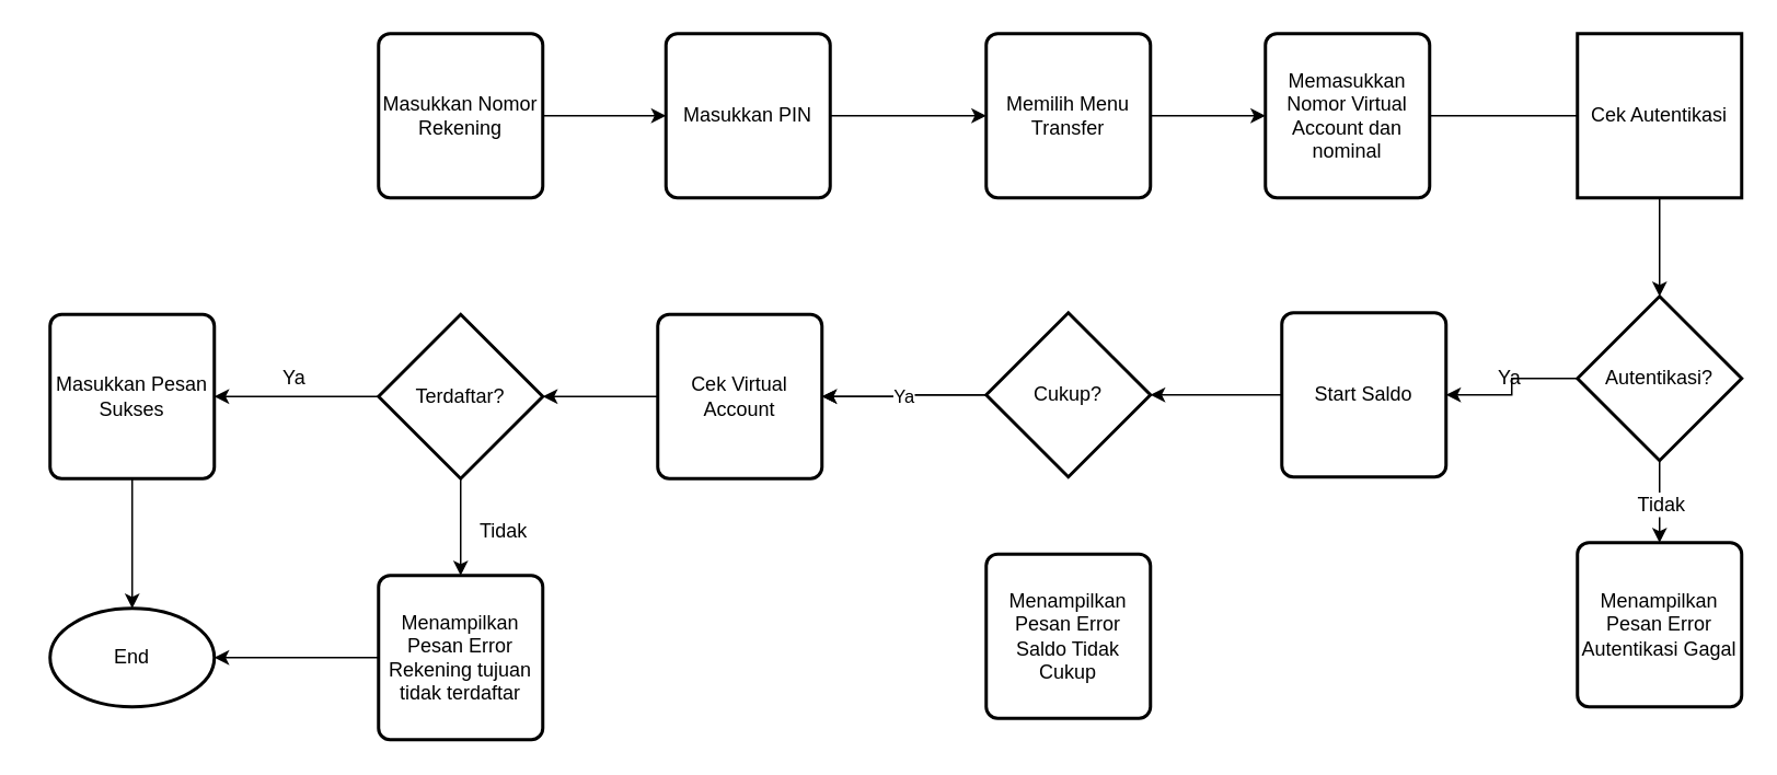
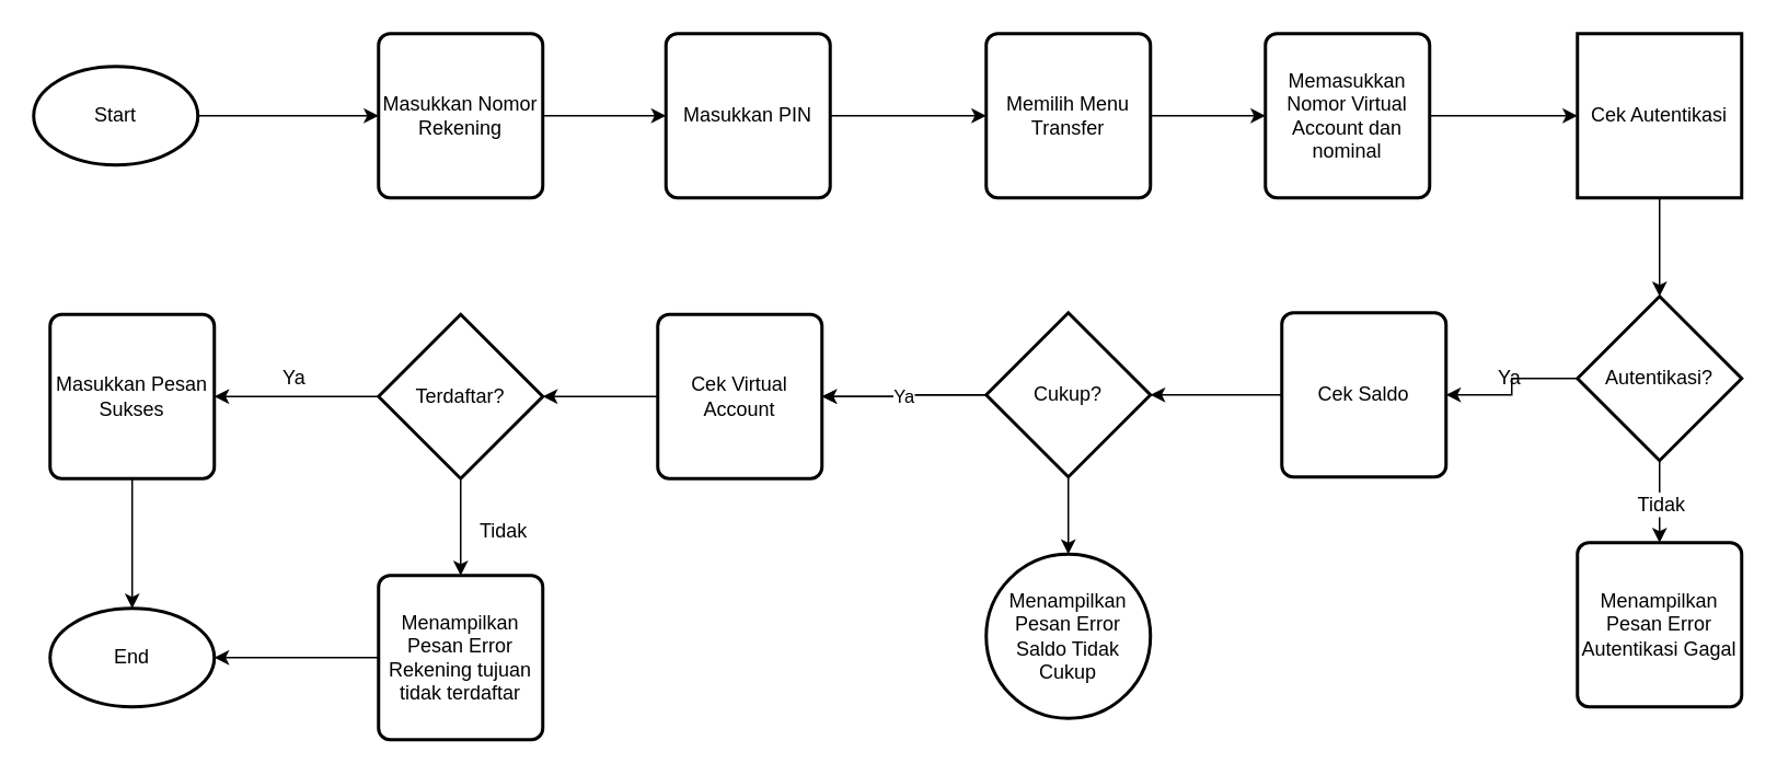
  <mxCell id="0" />
  <mxCell id="1" parent="0" />
+ <mxCell id="2" value="" style="edgeStyle=orthogonalEdgeStyle;rounded=0;orthogonalLoop=1;jettySize=auto;html=1;" edge="1" parent="1" source="3" target="5"><mxGeometry relative="1" as="geometry" /></mxCell>
+ <mxCell id="3" value="Start" style="strokeWidth=2;html=1;shape=mxgraph.flowchart.start_1;whiteSpace=wrap;" vertex="1" parent="1"><mxGeometry x="20" y="40" width="100" height="60" as="geometry" /></mxCell>
  <mxCell id="4" value="" style="edgeStyle=orthogonalEdgeStyle;rounded=0;orthogonalLoop=1;jettySize=auto;html=1;" edge="1" parent="1" source="5" target="7"><mxGeometry relative="1" as="geometry" /></mxCell>
  <mxCell id="5" value="Masukkan Nomor Rekening" style="rounded=1;whiteSpace=wrap;html=1;absoluteArcSize=1;arcSize=14;strokeWidth=2;" vertex="1" parent="1"><mxGeometry x="230" y="20" width="100" height="100" as="geometry" /></mxCell>
  <mxCell id="6" value="" style="edgeStyle=orthogonalEdgeStyle;rounded=0;orthogonalLoop=1;jettySize=auto;html=1;" edge="1" parent="1" source="7" target="9"><mxGeometry relative="1" as="geometry" /></mxCell>
  <mxCell id="7" value="Masukkan PIN" style="rounded=1;whiteSpace=wrap;html=1;absoluteArcSize=1;arcSize=14;strokeWidth=2;" vertex="1" parent="1"><mxGeometry x="405" y="20" width="100" height="100" as="geometry" /></mxCell>
  <mxCell id="8" value="" style="edgeStyle=orthogonalEdgeStyle;rounded=0;orthogonalLoop=1;jettySize=auto;html=1;" edge="1" parent="1" source="9" target="11"><mxGeometry relative="1" as="geometry" /></mxCell>
  <mxCell id="9" value="Memilih Menu Transfer" style="rounded=1;whiteSpace=wrap;html=1;absoluteArcSize=1;arcSize=14;strokeWidth=2;" vertex="1" parent="1"><mxGeometry x="600" y="20" width="100" height="100" as="geometry" /></mxCell>
- <mxCell id="10" style="edgeStyle=orthogonalEdgeStyle;rounded=0;orthogonalLoop=1;jettySize=auto;html=1;entryX=0;entryY=0.5;entryDx=0;entryDy=0;endArrow=none;" edge="1" parent="1" source="11" target="13"><mxGeometry relative="1" as="geometry" /></mxCell>
+ <mxCell id="10" style="edgeStyle=orthogonalEdgeStyle;rounded=0;orthogonalLoop=1;jettySize=auto;html=1;entryX=0;entryY=0.5;entryDx=0;entryDy=0;" edge="1" parent="1" source="11" target="13"><mxGeometry relative="1" as="geometry" /></mxCell>
  <mxCell id="11" value="Memasukkan Nomor Virtual Account dan nominal" style="rounded=1;whiteSpace=wrap;html=1;absoluteArcSize=1;arcSize=14;strokeWidth=2;" vertex="1" parent="1"><mxGeometry x="770" y="20" width="100" height="100" as="geometry" /></mxCell>
  <mxCell id="12" style="edgeStyle=orthogonalEdgeStyle;rounded=0;orthogonalLoop=1;jettySize=auto;html=1;" edge="1" parent="1" source="13" target="17"><mxGeometry relative="1" as="geometry" /></mxCell>
  <mxCell id="13" value="Cek Autentikasi" style="rounded=1;whiteSpace=wrap;html=1;absoluteArcSize=1;arcSize=0;strokeWidth=2;" vertex="1" parent="1"><mxGeometry x="960" y="20" width="100" height="100" as="geometry" /></mxCell>
  <mxCell id="14" style="edgeStyle=orthogonalEdgeStyle;rounded=0;orthogonalLoop=1;jettySize=auto;html=1;" edge="1" parent="1" source="17" target="20"><mxGeometry relative="1" as="geometry" /></mxCell>
  <mxCell id="15" value="Tidak" style="text;html=1;resizable=0;points=[];align=center;verticalAlign=middle;labelBackgroundColor=#ffffff;" vertex="1" connectable="0" parent="14"><mxGeometry x="0.029" relative="1" as="geometry"><mxPoint as="offset" /></mxGeometry></mxCell>
  <mxCell id="16" style="edgeStyle=orthogonalEdgeStyle;rounded=0;orthogonalLoop=1;jettySize=auto;html=1;entryX=1;entryY=0.5;entryDx=0;entryDy=0;" edge="1" parent="1" source="17" target="19"><mxGeometry relative="1" as="geometry" /></mxCell>
  <mxCell id="17" value="Autentikasi?" style="strokeWidth=2;html=1;shape=mxgraph.flowchart.decision;whiteSpace=wrap;" vertex="1" parent="1"><mxGeometry x="960" y="180" width="100" height="100" as="geometry" /></mxCell>
  <mxCell id="18" style="edgeStyle=orthogonalEdgeStyle;rounded=0;orthogonalLoop=1;jettySize=auto;html=1;" edge="1" parent="1" source="19" target="24"><mxGeometry relative="1" as="geometry" /></mxCell>
- <mxCell id="19" value="Start Saldo" style="rounded=1;whiteSpace=wrap;html=1;absoluteArcSize=1;arcSize=14;strokeWidth=2;" vertex="1" parent="1"><mxGeometry x="780" y="190" width="100" height="100" as="geometry" /></mxCell>
+ <mxCell id="19" value="Cek Saldo" style="rounded=1;whiteSpace=wrap;html=1;absoluteArcSize=1;arcSize=14;strokeWidth=2;" vertex="1" parent="1"><mxGeometry x="780" y="190" width="100" height="100" as="geometry" /></mxCell>
  <mxCell id="20" value="Menampilkan Pesan Error Autentikasi Gagal" style="rounded=1;whiteSpace=wrap;html=1;absoluteArcSize=1;arcSize=14;strokeWidth=2;" vertex="1" parent="1"><mxGeometry x="960" y="330" width="100" height="100" as="geometry" /></mxCell>
  <mxCell id="21" style="edgeStyle=orthogonalEdgeStyle;rounded=0;orthogonalLoop=1;jettySize=auto;html=1;" edge="1" parent="1" source="24" target="27"><mxGeometry relative="1" as="geometry" /></mxCell>
  <mxCell id="22" value="Ya" style="edgeStyle=orthogonalEdgeStyle;rounded=0;orthogonalLoop=1;jettySize=auto;html=1;" edge="1" parent="1" source="24" target="27"><mxGeometry relative="1" as="geometry" /></mxCell>
+ <mxCell id="23" style="edgeStyle=orthogonalEdgeStyle;rounded=0;orthogonalLoop=1;jettySize=auto;html=1;" edge="1" parent="1" source="24" target="28"><mxGeometry relative="1" as="geometry" /></mxCell>
  <mxCell id="24" value="Cukup?" style="strokeWidth=2;html=1;shape=mxgraph.flowchart.decision;whiteSpace=wrap;" vertex="1" parent="1"><mxGeometry x="600" y="190" width="100" height="100" as="geometry" /></mxCell>
  <mxCell id="25" value="End" style="strokeWidth=2;html=1;shape=mxgraph.flowchart.start_1;whiteSpace=wrap;" vertex="1" parent="1"><mxGeometry x="30" y="370" width="100" height="60" as="geometry" /></mxCell>
  <mxCell id="26" style="edgeStyle=orthogonalEdgeStyle;rounded=0;orthogonalLoop=1;jettySize=auto;html=1;entryX=1;entryY=0.5;entryDx=0;entryDy=0;entryPerimeter=0;" edge="1" parent="1" source="27" target="31"><mxGeometry relative="1" as="geometry" /></mxCell>
  <mxCell id="27" value="Cek Virtual Account" style="rounded=1;whiteSpace=wrap;html=1;absoluteArcSize=1;arcSize=14;strokeWidth=2;" vertex="1" parent="1"><mxGeometry x="400" y="191" width="100" height="100" as="geometry" /></mxCell>
- <mxCell id="28" value="Menampilkan Pesan Error Saldo Tidak Cukup" style="rounded=1;whiteSpace=wrap;html=1;absoluteArcSize=1;arcSize=14;strokeWidth=2;" vertex="1" parent="1"><mxGeometry x="600" y="337" width="100" height="100" as="geometry" /></mxCell>
+ <mxCell id="28" value="Menampilkan Pesan Error Saldo Tidak Cukup" style="ellipse;whiteSpace=wrap;html=1;absoluteArcSize=1;arcSize=14;strokeWidth=2;" vertex="1" parent="1"><mxGeometry x="600" y="337" width="100" height="100" as="geometry" /></mxCell>
  <mxCell id="29" style="edgeStyle=orthogonalEdgeStyle;rounded=0;orthogonalLoop=1;jettySize=auto;html=1;" edge="1" parent="1" source="31" target="33"><mxGeometry relative="1" as="geometry" /></mxCell>
  <mxCell id="30" style="edgeStyle=orthogonalEdgeStyle;rounded=0;orthogonalLoop=1;jettySize=auto;html=1;entryX=1;entryY=0.5;entryDx=0;entryDy=0;" edge="1" parent="1" source="31" target="36"><mxGeometry relative="1" as="geometry" /></mxCell>
  <mxCell id="31" value="Terdaftar?" style="strokeWidth=2;html=1;shape=mxgraph.flowchart.decision;whiteSpace=wrap;" vertex="1" parent="1"><mxGeometry x="230" y="191" width="100" height="100" as="geometry" /></mxCell>
  <mxCell id="32" style="edgeStyle=orthogonalEdgeStyle;rounded=0;orthogonalLoop=1;jettySize=auto;html=1;" edge="1" parent="1" source="33" target="25"><mxGeometry relative="1" as="geometry" /></mxCell>
  <mxCell id="33" value="Menampilkan Pesan Error Rekening tujuan tidak terdaftar" style="rounded=1;whiteSpace=wrap;html=1;absoluteArcSize=1;arcSize=14;strokeWidth=2;" vertex="1" parent="1"><mxGeometry x="230" y="350" width="100" height="100" as="geometry" /></mxCell>
  <mxCell id="34" value="Tidak&lt;br&gt;" style="text;html=1;resizable=0;points=[];autosize=1;align=left;verticalAlign=top;spacingTop=-4;" vertex="1" parent="1"><mxGeometry x="290" y="312.5" width="40" height="10" as="geometry" /></mxCell>
  <mxCell id="35" style="edgeStyle=orthogonalEdgeStyle;rounded=0;orthogonalLoop=1;jettySize=auto;html=1;" edge="1" parent="1" source="36" target="25"><mxGeometry relative="1" as="geometry" /></mxCell>
  <mxCell id="36" value="Masukkan Pesan Sukses" style="rounded=1;whiteSpace=wrap;html=1;absoluteArcSize=1;arcSize=14;strokeWidth=2;" vertex="1" parent="1"><mxGeometry x="30" y="191" width="100" height="100" as="geometry" /></mxCell>
  <mxCell id="37" value="Ya" style="text;html=1;resizable=0;points=[];autosize=1;align=left;verticalAlign=top;spacingTop=-4;" vertex="1" parent="1"><mxGeometry x="170" y="220" width="30" height="10" as="geometry" /></mxCell>
  <mxCell id="38" value="Ya" style="text;html=1;resizable=0;points=[];autosize=1;align=left;verticalAlign=top;spacingTop=-4;" vertex="1" parent="1"><mxGeometry x="910" y="220" width="30" height="10" as="geometry" /></mxCell>
